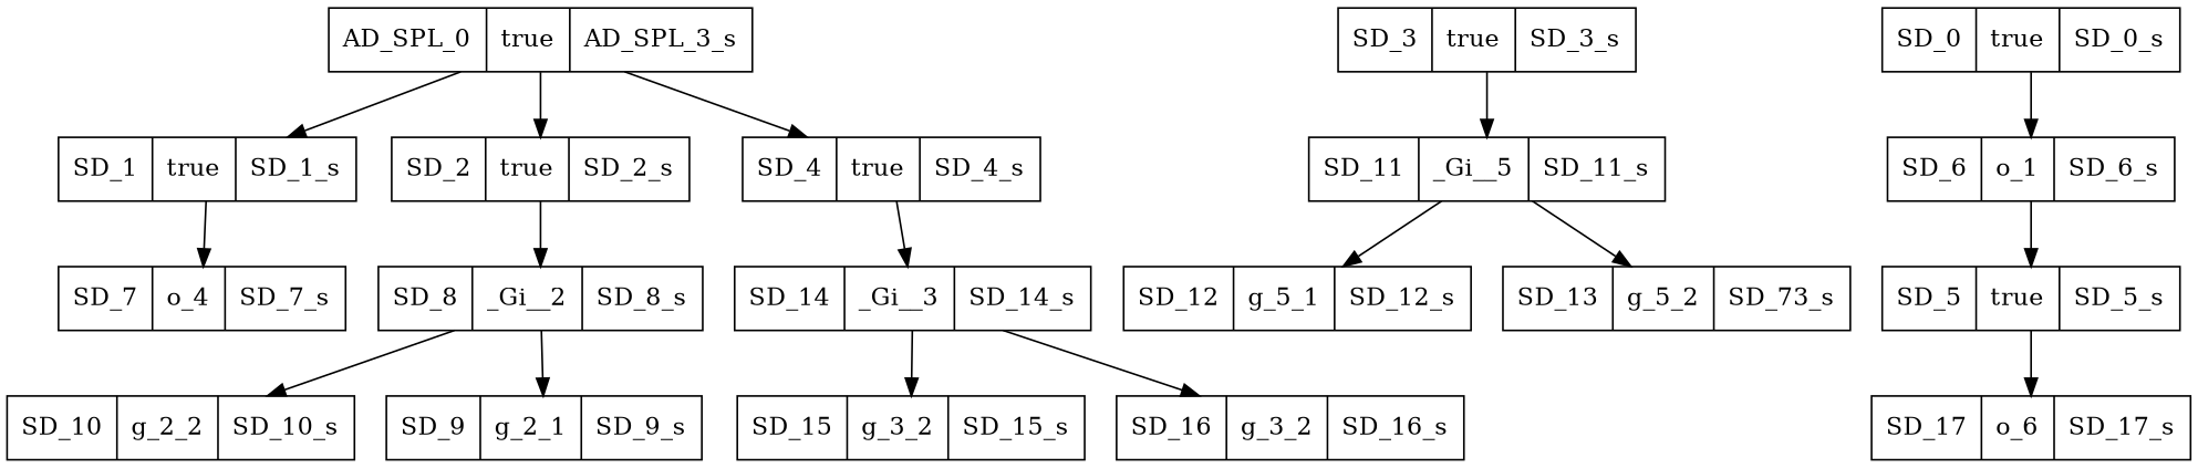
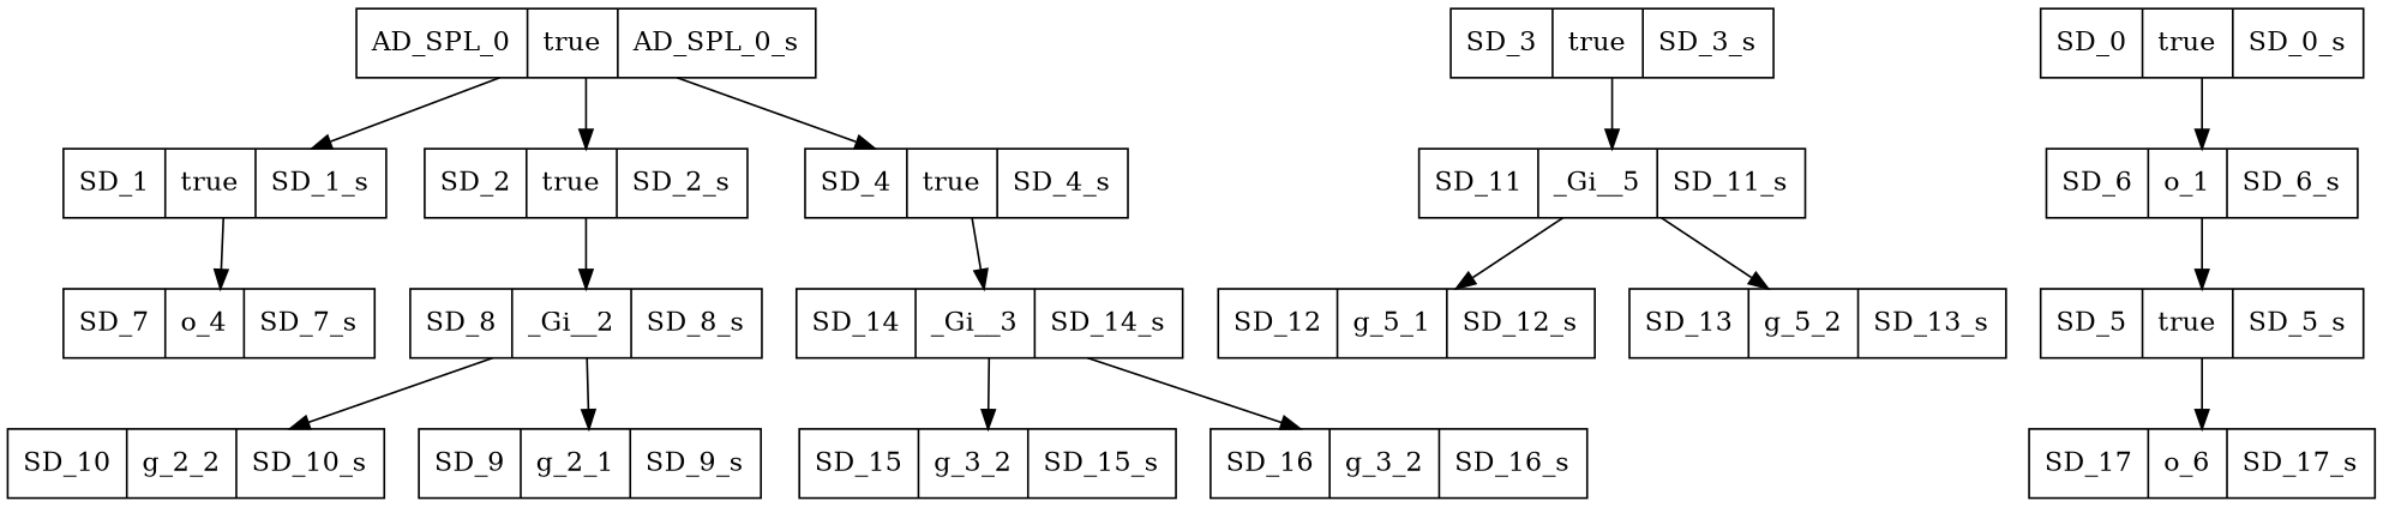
  digraph {
    node [shape=record]
-   n1 [label="{{AD_SPL_0|true|AD_SPL_3_s}}"]
+   n1 [label="{{AD_SPL_0|true|AD_SPL_0_s}}"]
    n2 [label="{{SD_1|true|SD_1_s}}"]
    n3 [label="{{SD_2|true|SD_2_s}}"]
    n4 [label="{{SD_4|true|SD_4_s}}"]
    n5 [label="{{SD_7|o_4|SD_7_s}}"]
    n6 [label="{{SD_3|true|SD_3_s}}"]
    n7 [label="{{SD_11|_Gi__5|SD_11_s}}"]
    n8 [label="{{SD_5|true|SD_5_s}}"]
    n9 [label="{{SD_17|o_6|SD_17_s}}"]
    n10 [label="{{SD_0|true|SD_0_s}}"]
    n11 [label="{{SD_6|o_1|SD_6_s}}"]
    n12 [label="{{SD_8|_Gi__2|SD_8_s}}"]
    n13 [label="{{SD_14|_Gi__3|SD_14_s}}"]
    n14 [label="{{SD_12|g_5_1|SD_12_s}}"]
-   n15 [label="{{SD_13|g_5_2|SD_73_s}}"]
+   n15 [label="{{SD_13|g_5_2|SD_13_s}}"]
    n16 [label="{{SD_10|g_2_2|SD_10_s}}"]
    n17 [label="{{SD_9|g_2_1|SD_9_s}}"]
    n18 [label="{{SD_15|g_3_2|SD_15_s}}"]
    n19 [label="{{SD_16|g_3_2|SD_16_s}}"]
    n1 -> n2
    n1 -> n3
    n1 -> n4
    n2 -> n5
    n3 -> n12
    n4 -> n13
    n6 -> n7
    n7 -> n14
    n7 -> n15
    n8 -> n9
    n10 -> n11
    n11 -> n8
    n12 -> n16
    n12 -> n17
    n13 -> n18
    n13 -> n19
  }
